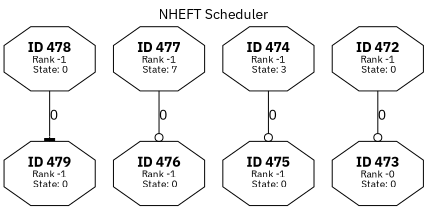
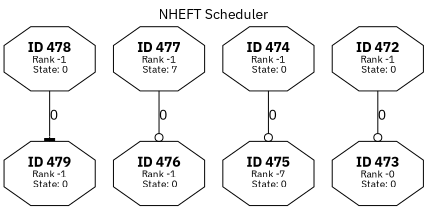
  digraph {
    fontname="IBM Plex Sans"
    label="NHEFT Scheduler"
    labelloc=t
    node [fontname="IBM Plex Sans" shape=octagon]
    edge [arrowhead=odot color=black fontname="IBM Plex Sans"]
    n1 [label=<<B>ID 479</B><BR /><FONT POINT-SIZE="10">Rank -1<BR /> State: 0</FONT>>]
    n2 [label=<<B>ID 478</B><BR /><FONT POINT-SIZE="10">Rank -1<BR /> State: 0</FONT>>]
    n3 [label=<<B>ID 477</B><BR /><FONT POINT-SIZE="10">Rank -1<BR /> State: 7</FONT>>]
    n4 [label=<<B>ID 476</B><BR /><FONT POINT-SIZE="10">Rank -1<BR /> State: 0</FONT>>]
-   n5 [label=<<B>ID 475</B><BR /><FONT POINT-SIZE="10">Rank -1<BR /> State: 0</FONT>>]
-   n6 [label=<<B>ID 474</B><BR /><FONT POINT-SIZE="10">Rank -1<BR /> State: 3</FONT>>]
+   n5 [label=<<B>ID 475</B><BR /><FONT POINT-SIZE="10">Rank -7<BR /> State: 0</FONT>>]
+   n6 [label=<<B>ID 474</B><BR /><FONT POINT-SIZE="10">Rank -1<BR /> State: 0</FONT>>]
    n7 [label=<<B>ID 473</B><BR /><FONT POINT-SIZE="10">Rank -0<BR /> State: 0</FONT>>]
    n8 [label=<<B>ID 472</B><BR /><FONT POINT-SIZE="10">Rank -1<BR /> State: 0</FONT>>]
    n2 -> n1 [arrowhead=tee label=<0>]
    n3 -> n4 [label=<0>]
    n6 -> n5 [label=<0>]
    n8 -> n7 [label=<0>]
  }
